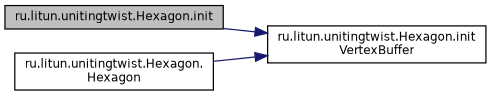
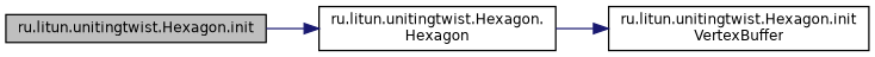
  digraph {
    rankdir=LR
    node [color=black fillcolor=white fontname=Helvetica fontsize=10 shape=record style=filled]
    edge [color=midnightblue fontname=Helvetica fontsize=10 labelfontname=Helvetica labelfontsize=10 style=solid]
    n1 [fillcolor=grey75 fontcolor=black height=0.2 label="ru.litun.unitingtwist.Hexagon.init" width=0.4]
    n2 [height=0.2 label="ru.litun.unitingtwist.Hexagon.\lHexagon" width=0.4]
    n3 [height=0.2 label="ru.litun.unitingtwist.Hexagon.init\lVertexBuffer" width=0.4]
-   n1 -> n3
+   n1 -> n2
    n2 -> n3
  }
